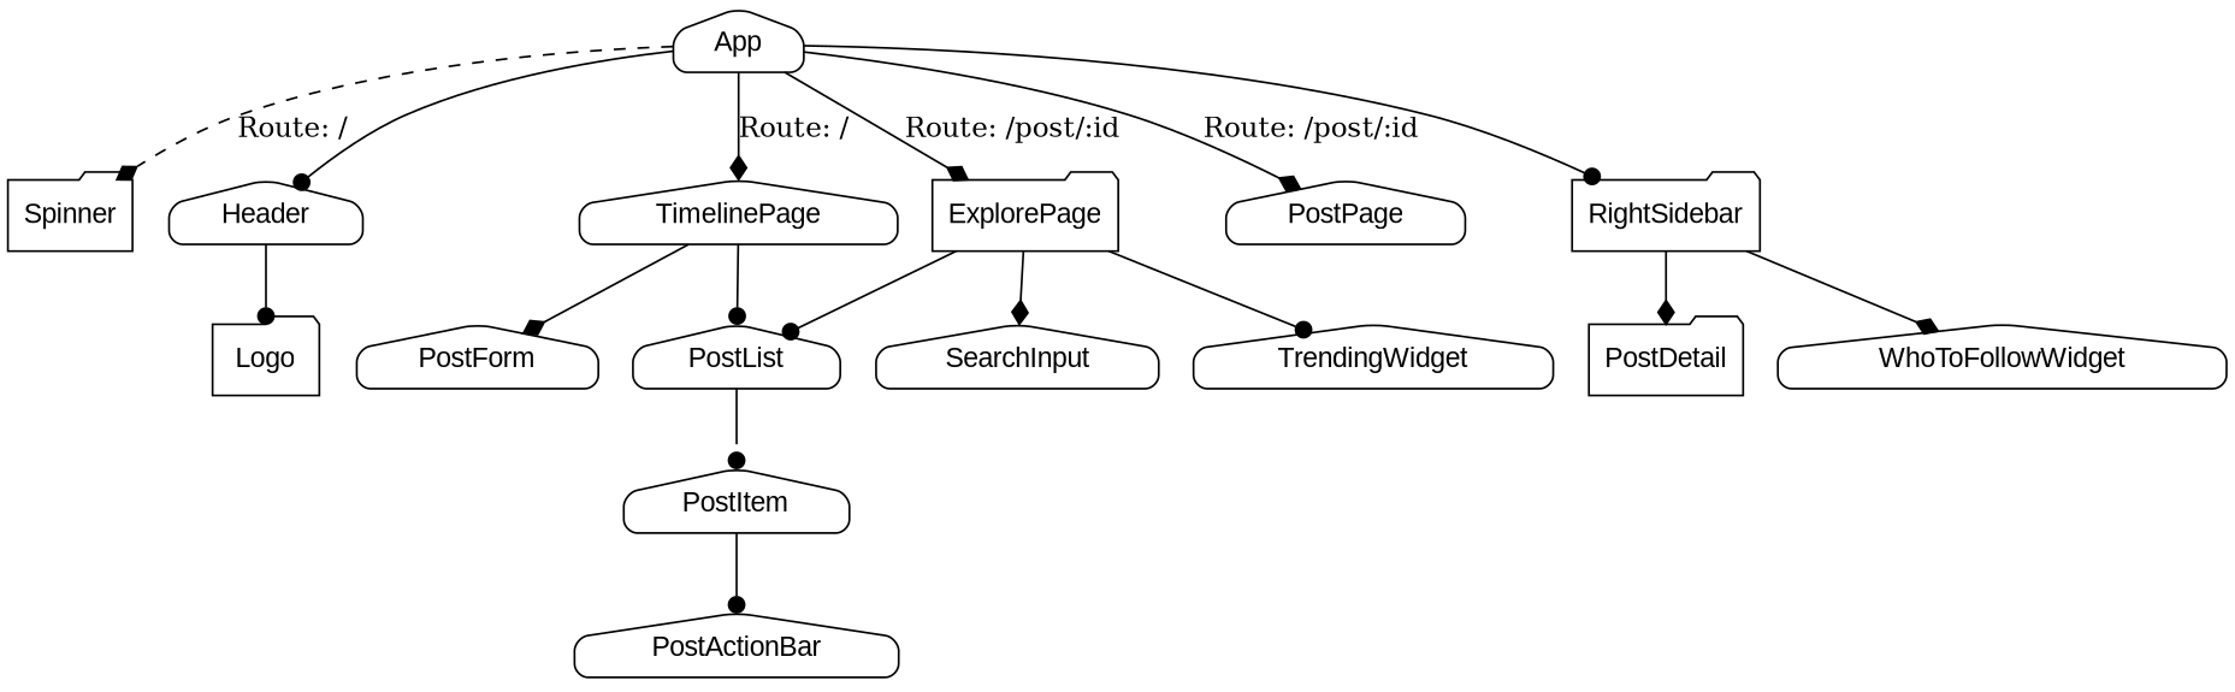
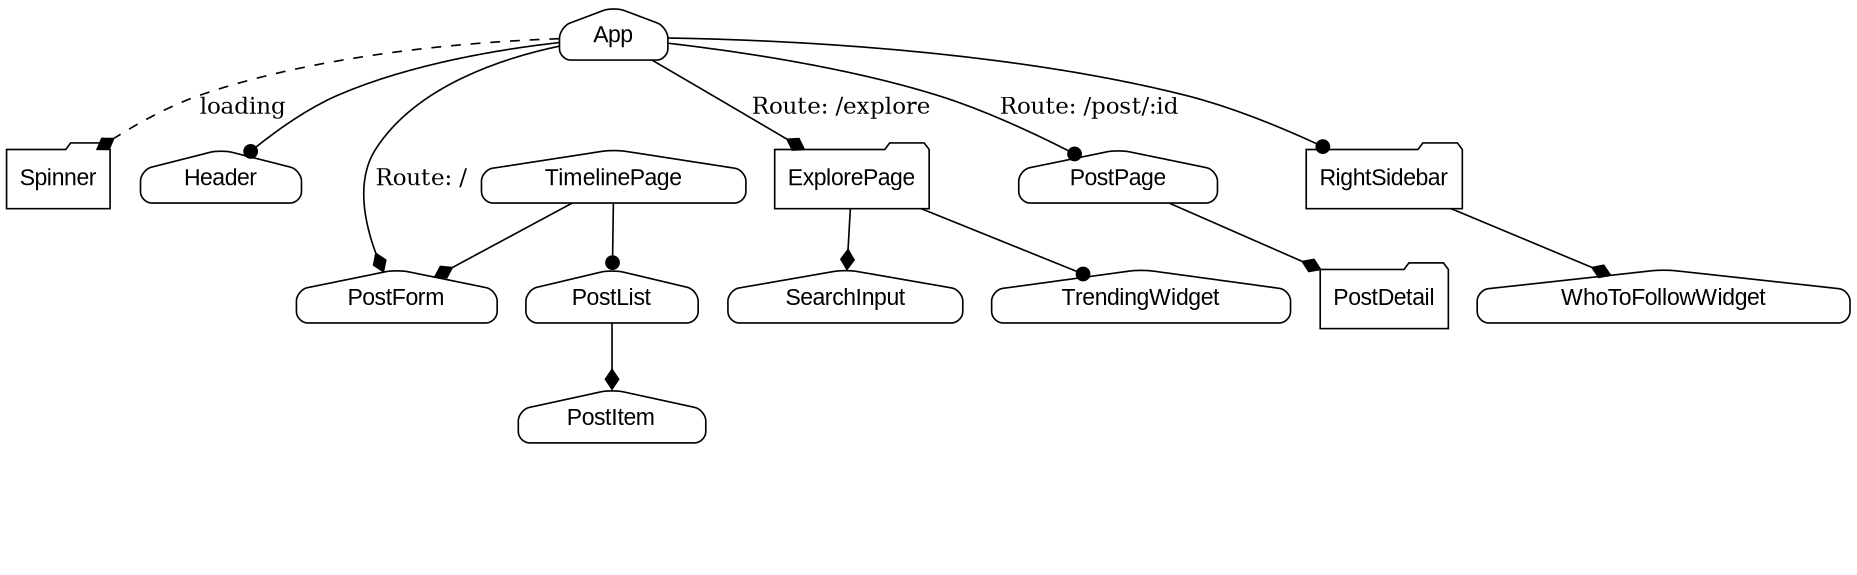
  digraph {
    rankdir=TB
    node [fontname=Arial shape=house style=rounded]
    edge [arrowhead=diamond]
    Spinner [shape=folder]
    App
    Header
    TimelinePage
    PostPage
    ExplorePage [shape=folder]
    RightSidebar [shape=folder]
-   Logo [shape=folder]
    PostForm
    PostList
    PostDetail [shape=folder]
    SearchInput
    TrendingWidget
    WhoToFollowWidget
    PostItem
-   PostActionBar
-   App -> Spinner [label="Route: /" style=dashed]
+   App -> Spinner [label=loading style=dashed]
    App -> Header [arrowhead=dot]
-   App -> TimelinePage [label="Route: /"]
-   App -> PostPage [label="Route: /post/:id"]
-   App -> ExplorePage [label="Route: /post/:id"]
+   App -> PostForm [label="Route: /"]
+   App -> PostPage [arrowhead=dot label="Route: /post/:id"]
+   App -> ExplorePage [label="Route: /explore"]
    App -> RightSidebar [arrowhead=dot]
-   Header -> Logo [arrowhead=dot]
    TimelinePage -> PostForm
    TimelinePage -> PostList [arrowhead=dot]
-   RightSidebar -> PostDetail
-   ExplorePage -> PostList [arrowhead=dot]
+   PostPage -> PostDetail
    ExplorePage -> SearchInput
    ExplorePage -> TrendingWidget [arrowhead=dot]
    RightSidebar -> WhoToFollowWidget
-   PostList -> PostItem [arrowhead=dot]
-   PostItem -> PostActionBar [arrowhead=dot]
+   PostList -> PostItem
  }
